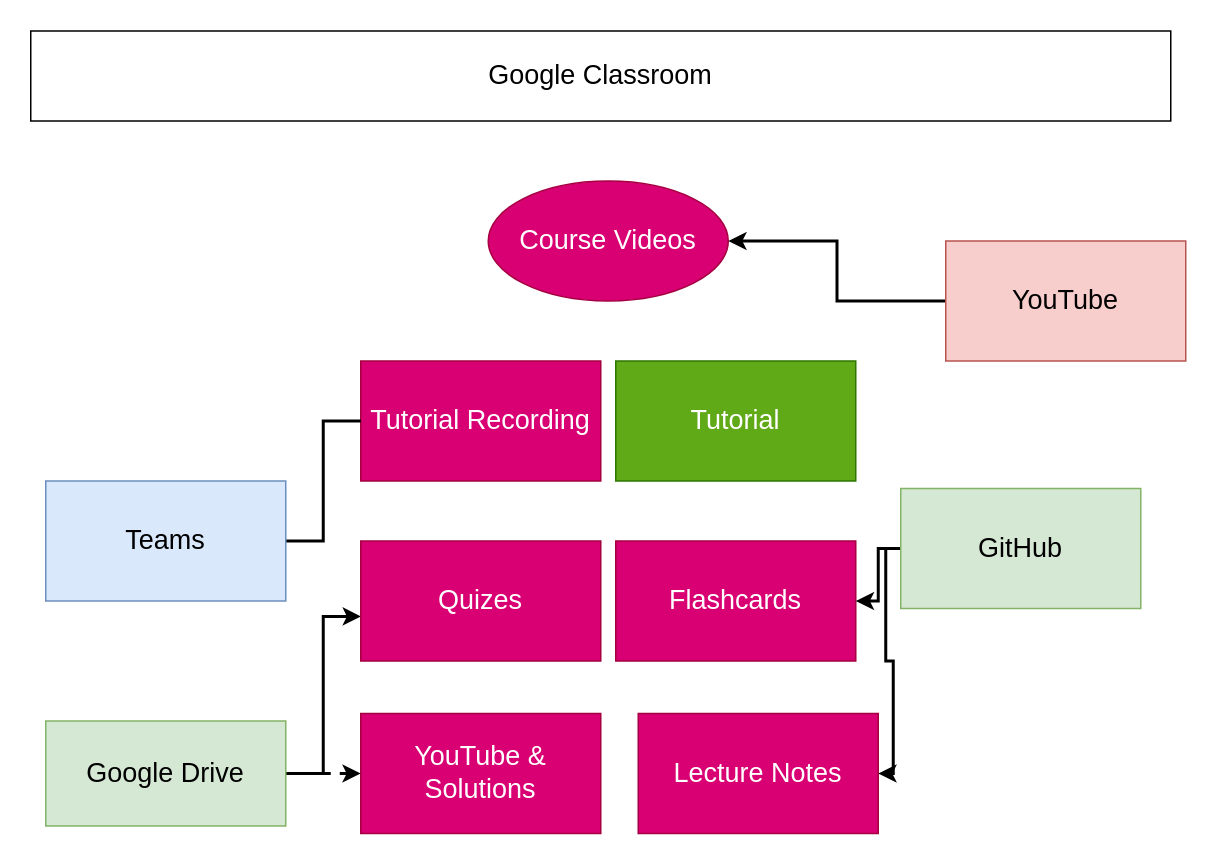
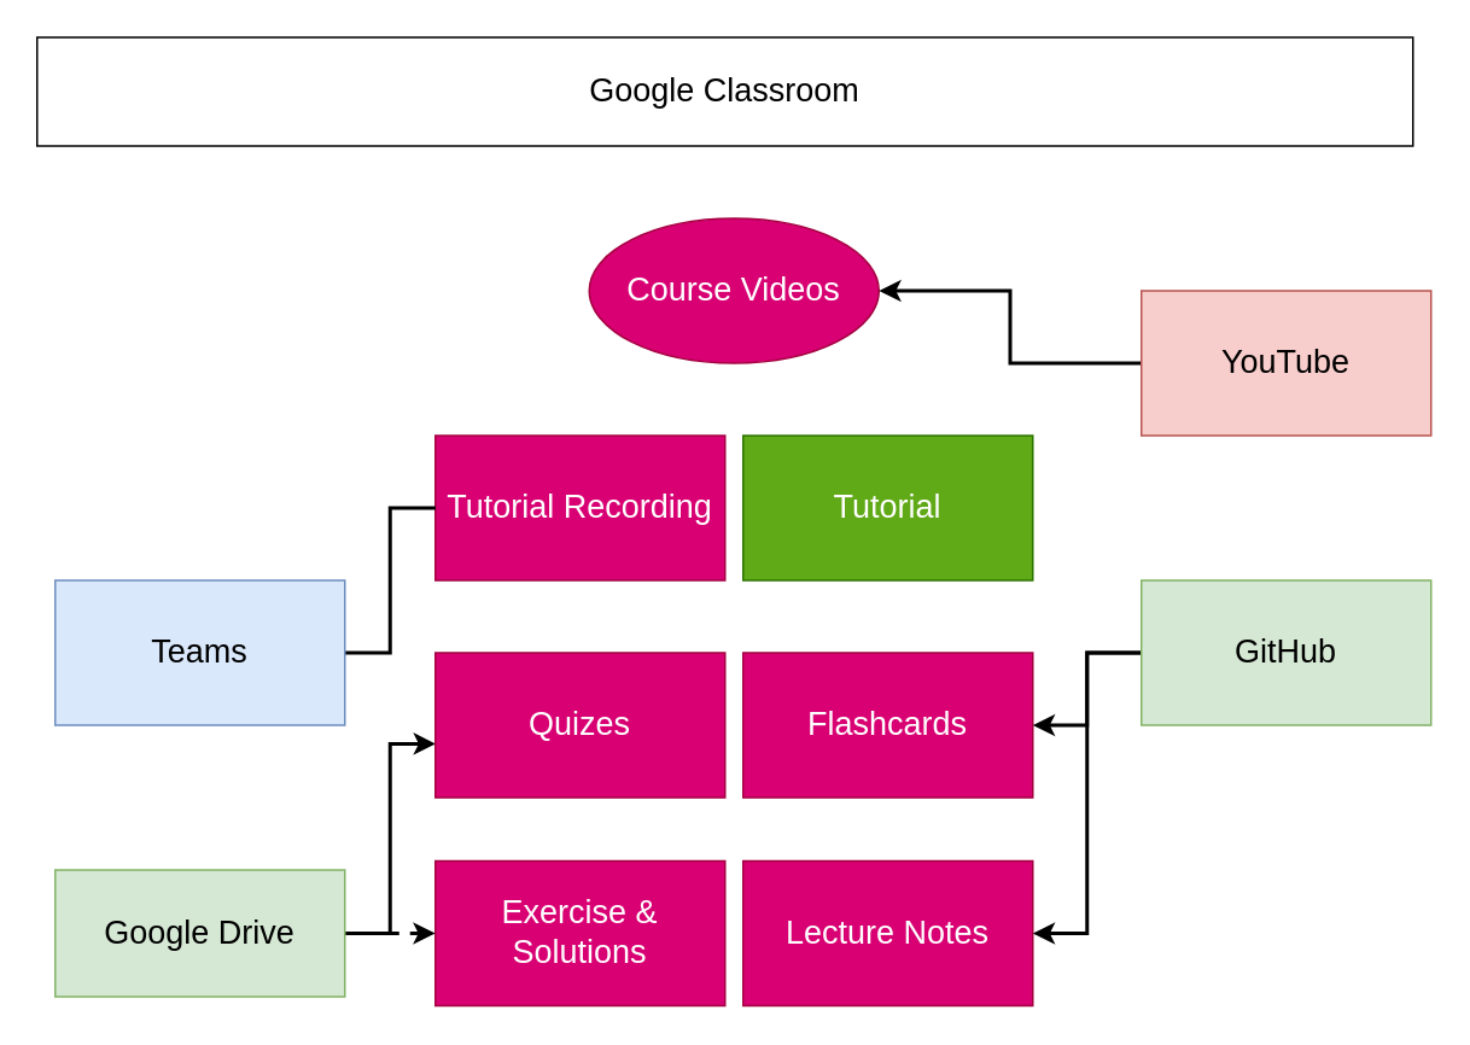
  <mxCell id="0" />
  <mxCell id="1" parent="0" />
  <mxCell id="2" value="&lt;font style=&quot;font-size: 18px;&quot;&gt;Course Videos&lt;br&gt;&lt;/font&gt;" style="ellipse;whiteSpace=wrap;html=1;fillColor=#d80073;strokeColor=#A50040;fontColor=#ffffff;" vertex="1" parent="1"><mxGeometry x="325" y="120" width="160" height="80" as="geometry" /></mxCell>
- <mxCell id="3" value="&lt;font style=&quot;font-size: 18px;&quot;&gt;Lecture Notes&lt;/font&gt;" style="rounded=0;whiteSpace=wrap;html=1;fillColor=#d80073;strokeColor=#A50040;fontColor=#ffffff;" vertex="1" parent="1"><mxGeometry x="425" y="475" width="160" height="80" as="geometry" /></mxCell>
+ <mxCell id="3" value="&lt;font style=&quot;font-size: 18px;&quot;&gt;Lecture Notes&lt;/font&gt;" style="rounded=0;whiteSpace=wrap;html=1;fillColor=#d80073;strokeColor=#A50040;fontColor=#ffffff;" vertex="1" parent="1"><mxGeometry x="410" y="475" width="160" height="80" as="geometry" /></mxCell>
  <mxCell id="4" value="&lt;font style=&quot;font-size: 18px;&quot;&gt;Flashcards&lt;br&gt;&lt;/font&gt;" style="rounded=0;whiteSpace=wrap;html=1;fillColor=#d80073;strokeColor=#A50040;fontColor=#ffffff;" vertex="1" parent="1"><mxGeometry x="410" y="360" width="160" height="80" as="geometry" /></mxCell>
  <mxCell id="5" style="edgeStyle=orthogonalEdgeStyle;html=1;exitX=0;exitY=0.5;exitDx=0;exitDy=0;entryX=1;entryY=0.5;entryDx=0;entryDy=0;fontSize=18;rounded=0;strokeWidth=2;" edge="1" parent="1" source="7" target="3"><mxGeometry relative="1" as="geometry" /></mxCell>
  <mxCell id="6" style="edgeStyle=orthogonalEdgeStyle;rounded=0;html=1;exitX=0;exitY=0.5;exitDx=0;exitDy=0;entryX=1;entryY=0.5;entryDx=0;entryDy=0;strokeWidth=2;fontSize=18;" edge="1" parent="1" source="7" target="4"><mxGeometry relative="1" as="geometry" /></mxCell>
- <mxCell id="7" value="&lt;font style=&quot;font-size: 18px;&quot;&gt;GitHub&lt;/font&gt;" style="rounded=0;whiteSpace=wrap;html=1;fillColor=#d5e8d4;strokeColor=#82b366;" vertex="1" parent="1"><mxGeometry x="600" y="325" width="160" height="80" as="geometry" /></mxCell>
+ <mxCell id="7" value="&lt;font style=&quot;font-size: 18px;&quot;&gt;GitHub&lt;/font&gt;" style="rounded=0;whiteSpace=wrap;html=1;fillColor=#d5e8d4;strokeColor=#82b366;" vertex="1" parent="1"><mxGeometry x="630" y="320" width="160" height="80" as="geometry" /></mxCell>
  <mxCell id="8" style="edgeStyle=orthogonalEdgeStyle;rounded=0;html=1;entryX=1;entryY=0.5;entryDx=0;entryDy=0;strokeWidth=2;fontSize=18;" edge="1" parent="1" source="9" target="2"><mxGeometry relative="1" as="geometry" /></mxCell>
  <mxCell id="9" value="&lt;font style=&quot;font-size: 18px;&quot;&gt;YouTube&lt;/font&gt;" style="rounded=0;whiteSpace=wrap;html=1;fillColor=#f8cecc;strokeColor=#b85450;" vertex="1" parent="1"><mxGeometry x="630" y="160" width="160" height="80" as="geometry" /></mxCell>
  <mxCell id="10" value="&lt;font style=&quot;font-size: 18px;&quot;&gt;Tutorial&lt;/font&gt;" style="rounded=0;whiteSpace=wrap;html=1;fillColor=#60a917;strokeColor=#2D7600;fontColor=#ffffff;" vertex="1" parent="1"><mxGeometry x="410" y="240" width="160" height="80" as="geometry" /></mxCell>
  <mxCell id="11" value="&lt;font style=&quot;font-size: 18px;&quot;&gt;Tutorial Recording&lt;/font&gt;" style="rounded=0;whiteSpace=wrap;html=1;fillColor=#d80073;strokeColor=#A50040;fontColor=#ffffff;" vertex="1" parent="1"><mxGeometry x="240" y="240" width="160" height="80" as="geometry" /></mxCell>
  <mxCell id="12" style="edgeStyle=orthogonalEdgeStyle;rounded=0;html=1;exitX=1;exitY=0.5;exitDx=0;exitDy=0;strokeWidth=2;fontSize=18;endArrow=none;" edge="1" parent="1" source="13" target="11"><mxGeometry relative="1" as="geometry" /></mxCell>
  <mxCell id="13" value="&lt;font style=&quot;font-size: 18px;&quot;&gt;Teams&lt;/font&gt;" style="rounded=0;whiteSpace=wrap;html=1;fillColor=#dae8fc;strokeColor=#6c8ebf;" vertex="1" parent="1"><mxGeometry x="30" y="320" width="160" height="80" as="geometry" /></mxCell>
- <mxCell id="14" value="&lt;font style=&quot;font-size: 18px;&quot;&gt;YouTube &amp;amp; Solutions&lt;br&gt;&lt;/font&gt;" style="rounded=0;whiteSpace=wrap;html=1;fillColor=#d80073;strokeColor=#A50040;fontColor=#ffffff;" vertex="1" parent="1"><mxGeometry x="240" y="475" width="160" height="80" as="geometry" /></mxCell>
+ <mxCell id="14" value="&lt;font style=&quot;font-size: 18px;&quot;&gt;Exercise &amp;amp; Solutions&lt;br&gt;&lt;/font&gt;" style="rounded=0;whiteSpace=wrap;html=1;fillColor=#d80073;strokeColor=#A50040;fontColor=#ffffff;" vertex="1" parent="1"><mxGeometry x="240" y="475" width="160" height="80" as="geometry" /></mxCell>
  <mxCell id="15" style="edgeStyle=orthogonalEdgeStyle;rounded=0;html=1;entryX=0.001;entryY=0.629;entryDx=0;entryDy=0;entryPerimeter=0;strokeWidth=2;fontSize=18;" edge="1" parent="1" source="17" target="18"><mxGeometry relative="1" as="geometry" /></mxCell>
  <mxCell id="16" style="edgeStyle=orthogonalEdgeStyle;rounded=0;html=1;entryX=0;entryY=0.5;entryDx=0;entryDy=0;strokeWidth=2;fontSize=18;dashed=1;" edge="1" parent="1" source="17" target="14"><mxGeometry relative="1" as="geometry" /></mxCell>
  <mxCell id="17" value="&lt;font style=&quot;font-size: 18px;&quot;&gt;Google Drive&lt;/font&gt;" style="rounded=0;whiteSpace=wrap;html=1;fillColor=#d5e8d4;strokeColor=#82b366;" vertex="1" parent="1"><mxGeometry x="30" y="480" width="160" height="70" as="geometry" /></mxCell>
  <mxCell id="18" value="&lt;font style=&quot;font-size: 18px;&quot;&gt;Quizes&lt;br&gt;&lt;/font&gt;" style="rounded=0;whiteSpace=wrap;html=1;fillColor=#d80073;strokeColor=#A50040;fontColor=#ffffff;" vertex="1" parent="1"><mxGeometry x="240" y="360" width="160" height="80" as="geometry" /></mxCell>
  <mxCell id="19" value="Google Classroom" style="rounded=0;whiteSpace=wrap;html=1;fontSize=18;" vertex="1" parent="1"><mxGeometry x="20" y="20" width="760" height="60" as="geometry" /></mxCell>
